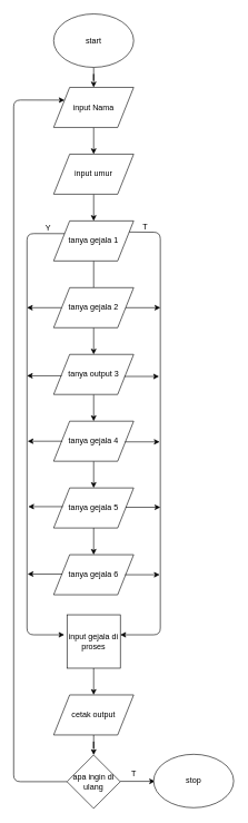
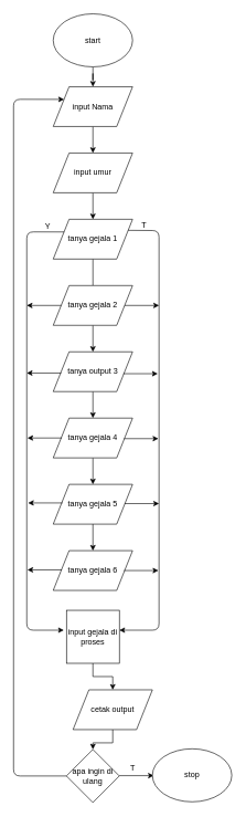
  <mxCell id="0" />
  <mxCell id="1" parent="0" />
  <mxCell id="2" value="" style="edgeStyle=orthogonalEdgeStyle;rounded=0;orthogonalLoop=1;jettySize=auto;html=1;" edge="1" parent="1" source="3" target="5"><mxGeometry relative="1" as="geometry" /></mxCell>
  <mxCell id="3" value="start" style="ellipse;whiteSpace=wrap;html=1;" vertex="1" parent="1"><mxGeometry x="80" y="20" width="120" height="80" as="geometry" /></mxCell>
  <mxCell id="4" value="" style="edgeStyle=orthogonalEdgeStyle;rounded=0;orthogonalLoop=1;jettySize=auto;html=1;" edge="1" parent="1" source="5" target="7"><mxGeometry relative="1" as="geometry" /></mxCell>
  <mxCell id="5" value="input Nama" style="shape=parallelogram;perimeter=parallelogramPerimeter;whiteSpace=wrap;html=1;" vertex="1" parent="1"><mxGeometry x="80" y="130" width="120" height="60" as="geometry" /></mxCell>
  <mxCell id="6" value="" style="edgeStyle=orthogonalEdgeStyle;rounded=0;orthogonalLoop=1;jettySize=auto;html=1;" edge="1" parent="1" source="7" target="9"><mxGeometry relative="1" as="geometry" /></mxCell>
  <mxCell id="7" value="input umur" style="shape=parallelogram;perimeter=parallelogramPerimeter;whiteSpace=wrap;html=1;" vertex="1" parent="1"><mxGeometry x="80" y="230" width="120" height="60" as="geometry" /></mxCell>
  <mxCell id="8" value="" style="edgeStyle=orthogonalEdgeStyle;rounded=0;orthogonalLoop=1;jettySize=auto;html=1;endArrow=none;" edge="1" parent="1" source="9" target="11"><mxGeometry relative="1" as="geometry" /></mxCell>
  <mxCell id="9" value="tanya gejala 1" style="shape=parallelogram;perimeter=parallelogramPerimeter;whiteSpace=wrap;html=1;" vertex="1" parent="1"><mxGeometry x="80" y="330" width="120" height="60" as="geometry" /></mxCell>
  <mxCell id="10" value="" style="edgeStyle=orthogonalEdgeStyle;rounded=0;orthogonalLoop=1;jettySize=auto;html=1;" edge="1" parent="1" source="11" target="13"><mxGeometry relative="1" as="geometry" /></mxCell>
  <mxCell id="11" value="tanya gejala 2" style="shape=parallelogram;perimeter=parallelogramPerimeter;whiteSpace=wrap;html=1;" vertex="1" parent="1"><mxGeometry x="80" y="430" width="120" height="60" as="geometry" /></mxCell>
  <mxCell id="12" value="" style="edgeStyle=orthogonalEdgeStyle;rounded=0;orthogonalLoop=1;jettySize=auto;html=1;" edge="1" parent="1" source="13" target="15"><mxGeometry relative="1" as="geometry" /></mxCell>
  <mxCell id="13" value="tanya output 3" style="shape=parallelogram;perimeter=parallelogramPerimeter;whiteSpace=wrap;html=1;" vertex="1" parent="1"><mxGeometry x="80" y="530" width="120" height="60" as="geometry" /></mxCell>
  <mxCell id="14" value="" style="edgeStyle=orthogonalEdgeStyle;rounded=0;orthogonalLoop=1;jettySize=auto;html=1;" edge="1" parent="1" source="15" target="17"><mxGeometry relative="1" as="geometry" /></mxCell>
  <mxCell id="15" value="tanya gejala 4" style="shape=parallelogram;perimeter=parallelogramPerimeter;whiteSpace=wrap;html=1;" vertex="1" parent="1"><mxGeometry x="80" y="630" width="120" height="60" as="geometry" /></mxCell>
  <mxCell id="16" value="" style="edgeStyle=orthogonalEdgeStyle;rounded=0;orthogonalLoop=1;jettySize=auto;html=1;" edge="1" parent="1" source="17" target="18"><mxGeometry relative="1" as="geometry" /></mxCell>
  <mxCell id="17" value="tanya gejala 5" style="shape=parallelogram;perimeter=parallelogramPerimeter;whiteSpace=wrap;html=1;" vertex="1" parent="1"><mxGeometry x="80" y="730" width="120" height="60" as="geometry" /></mxCell>
  <mxCell id="18" value="tanya gejala 6" style="shape=parallelogram;perimeter=parallelogramPerimeter;whiteSpace=wrap;html=1;" vertex="1" parent="1"><mxGeometry x="80" y="830" width="120" height="60" as="geometry" /></mxCell>
  <mxCell id="19" value="" style="endArrow=classic;html=1;exitX=0;exitY=0.25;exitDx=0;exitDy=0;" edge="1" parent="1" source="9"><mxGeometry width="50" height="50" relative="1" as="geometry"><mxPoint x="80" y="960" as="sourcePoint" /><mxPoint x="96" y="950" as="targetPoint" /><Array as="points"><mxPoint x="40" y="349" /><mxPoint x="40" y="950" /></Array></mxGeometry></mxCell>
  <mxCell id="20" value="" style="edgeStyle=orthogonalEdgeStyle;rounded=0;orthogonalLoop=1;jettySize=auto;html=1;" edge="1" parent="1" source="21" target="36"><mxGeometry relative="1" as="geometry" /></mxCell>
  <mxCell id="21" value="input gejala di proses" style="whiteSpace=wrap;html=1;aspect=fixed;" vertex="1" parent="1"><mxGeometry x="100" y="920" width="80" height="80" as="geometry" /></mxCell>
  <mxCell id="22" value="" style="endArrow=classic;html=1;exitX=1;exitY=0.25;exitDx=0;exitDy=0;entryX=1;entryY=0.375;entryDx=0;entryDy=0;entryPerimeter=0;" edge="1" parent="1" source="9" target="21"><mxGeometry width="50" height="50" relative="1" as="geometry"><mxPoint x="30" y="1070" as="sourcePoint" /><mxPoint x="80" y="1020" as="targetPoint" /><Array as="points"><mxPoint x="240" y="347" /><mxPoint x="240" y="950" /></Array></mxGeometry></mxCell>
  <mxCell id="23" value="Y" style="text;html=1;resizable=0;points=[];autosize=1;align=left;verticalAlign=top;spacingTop=-4;" vertex="1" parent="1"><mxGeometry x="66" y="331" width="20" height="20" as="geometry" /></mxCell>
  <mxCell id="24" value="T" style="text;html=1;resizable=0;points=[];autosize=1;align=left;verticalAlign=top;spacingTop=-4;" vertex="1" parent="1"><mxGeometry x="212" y="330" width="20" height="20" as="geometry" /></mxCell>
  <mxCell id="25" value="" style="endArrow=classic;html=1;exitX=0;exitY=0.5;exitDx=0;exitDy=0;" edge="1" parent="1" source="11"><mxGeometry width="50" height="50" relative="1" as="geometry"><mxPoint x="41" y="670" as="sourcePoint" /><mxPoint x="40" y="460" as="targetPoint" /></mxGeometry></mxCell>
  <mxCell id="26" value="" style="endArrow=classic;html=1;exitX=1;exitY=0.5;exitDx=0;exitDy=0;" edge="1" parent="1" source="11"><mxGeometry width="50" height="50" relative="1" as="geometry"><mxPoint x="300" y="500" as="sourcePoint" /><mxPoint x="240" y="460" as="targetPoint" /></mxGeometry></mxCell>
  <mxCell id="27" value="" style="endArrow=classic;html=1;exitX=0;exitY=0.5;exitDx=0;exitDy=0;" edge="1" parent="1"><mxGeometry width="50" height="50" relative="1" as="geometry"><mxPoint x="92" y="562" as="sourcePoint" /><mxPoint x="40" y="562" as="targetPoint" /></mxGeometry></mxCell>
  <mxCell id="28" value="" style="endArrow=classic;html=1;exitX=1;exitY=0.5;exitDx=0;exitDy=0;" edge="1" parent="1"><mxGeometry width="50" height="50" relative="1" as="geometry"><mxPoint x="186" y="563" as="sourcePoint" /><mxPoint x="238" y="563" as="targetPoint" /></mxGeometry></mxCell>
  <mxCell id="29" value="" style="endArrow=classic;html=1;exitX=0;exitY=0.5;exitDx=0;exitDy=0;" edge="1" parent="1"><mxGeometry width="50" height="50" relative="1" as="geometry"><mxPoint x="93" y="660" as="sourcePoint" /><mxPoint x="41" y="660" as="targetPoint" /></mxGeometry></mxCell>
  <mxCell id="30" value="" style="endArrow=classic;html=1;exitX=1;exitY=0.5;exitDx=0;exitDy=0;" edge="1" parent="1"><mxGeometry width="50" height="50" relative="1" as="geometry"><mxPoint x="187" y="661" as="sourcePoint" /><mxPoint x="239" y="661" as="targetPoint" /></mxGeometry></mxCell>
  <mxCell id="31" value="" style="endArrow=classic;html=1;exitX=0;exitY=0.5;exitDx=0;exitDy=0;" edge="1" parent="1"><mxGeometry width="50" height="50" relative="1" as="geometry"><mxPoint x="94" y="758" as="sourcePoint" /><mxPoint x="42" y="758" as="targetPoint" /></mxGeometry></mxCell>
  <mxCell id="32" value="" style="endArrow=classic;html=1;exitX=1;exitY=0.5;exitDx=0;exitDy=0;" edge="1" parent="1"><mxGeometry width="50" height="50" relative="1" as="geometry"><mxPoint x="188" y="759" as="sourcePoint" /><mxPoint x="240" y="759" as="targetPoint" /></mxGeometry></mxCell>
  <mxCell id="33" value="" style="endArrow=classic;html=1;exitX=0;exitY=0.5;exitDx=0;exitDy=0;" edge="1" parent="1"><mxGeometry width="50" height="50" relative="1" as="geometry"><mxPoint x="93" y="859" as="sourcePoint" /><mxPoint x="41" y="859" as="targetPoint" /></mxGeometry></mxCell>
  <mxCell id="34" value="" style="endArrow=classic;html=1;exitX=1;exitY=0.5;exitDx=0;exitDy=0;" edge="1" parent="1"><mxGeometry width="50" height="50" relative="1" as="geometry"><mxPoint x="187" y="860" as="sourcePoint" /><mxPoint x="239" y="860" as="targetPoint" /></mxGeometry></mxCell>
  <mxCell id="35" value="" style="edgeStyle=orthogonalEdgeStyle;rounded=0;orthogonalLoop=1;jettySize=auto;html=1;" edge="1" parent="1" source="36" target="37"><mxGeometry relative="1" as="geometry" /></mxCell>
- <mxCell id="36" value="cetak output" style="shape=parallelogram;perimeter=parallelogramPerimeter;whiteSpace=wrap;html=1;" vertex="1" parent="1"><mxGeometry x="80" y="1040" width="120" height="60" as="geometry" /></mxCell>
+ <mxCell id="36" value="cetak output" style="shape=parallelogram;perimeter=parallelogramPerimeter;whiteSpace=wrap;html=1;" vertex="1" parent="1"><mxGeometry x="110" y="1040" width="120" height="60" as="geometry" /></mxCell>
  <mxCell id="37" value="apa ingin di ulang" style="rhombus;whiteSpace=wrap;html=1;" vertex="1" parent="1"><mxGeometry x="100" y="1130" width="80" height="80" as="geometry" /></mxCell>
  <mxCell id="38" value="" style="endArrow=classic;html=1;exitX=1;exitY=0.5;exitDx=0;exitDy=0;" edge="1" parent="1"><mxGeometry width="50" height="50" relative="1" as="geometry"><mxPoint x="180" y="1169.5" as="sourcePoint" /><mxPoint x="232" y="1169.5" as="targetPoint" /></mxGeometry></mxCell>
  <mxCell id="39" value="T" style="text;html=1;resizable=0;points=[];autosize=1;align=left;verticalAlign=top;spacingTop=-4;" vertex="1" parent="1"><mxGeometry x="195" y="1149" width="20" height="20" as="geometry" /></mxCell>
  <mxCell id="40" value="stop" style="ellipse;whiteSpace=wrap;html=1;" vertex="1" parent="1"><mxGeometry x="230" y="1129" width="120" height="80" as="geometry" /></mxCell>
  <mxCell id="41" value="" style="endArrow=classic;html=1;exitX=0;exitY=0.5;exitDx=0;exitDy=0;entryX=0;entryY=0.25;entryDx=0;entryDy=0;" edge="1" parent="1" source="37" target="5"><mxGeometry width="50" height="50" relative="1" as="geometry"><mxPoint x="50" y="1200" as="sourcePoint" /><mxPoint x="20" y="240" as="targetPoint" /><Array as="points"><mxPoint x="20" y="1170" /><mxPoint x="20" y="149" /></Array></mxGeometry></mxCell>
